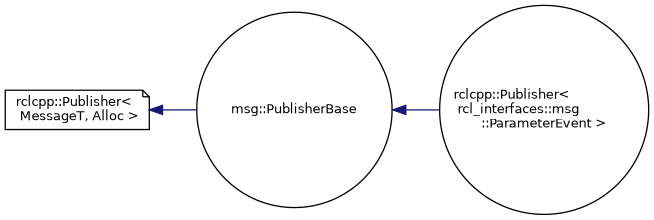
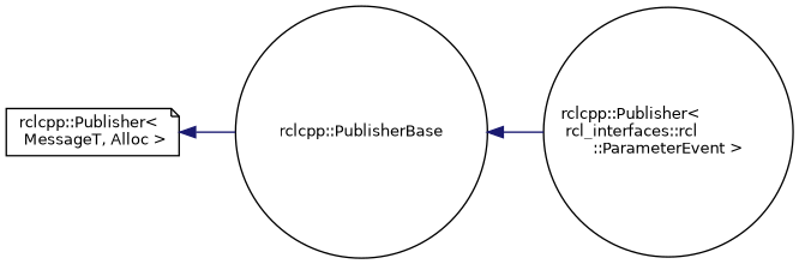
  digraph {
    rankdir=LR
    node [color=black fillcolor=white fontname=Helvetica fontsize=10 shape=circle style=filled]
    edge [color=midnightblue dir=back fontname=Helvetica fontsize=10 labelfontname=Helvetica labelfontsize=10 style=solid]
-   n1 [height=0.2 label="msg::PublisherBase" width=0.4]
-   n2 [height=0.2 label="rclcpp::Publisher\<\l rcl_interfaces::msg\l::ParameterEvent \>" width=0.4]
+   n1 [height=0.2 label="rclcpp::PublisherBase" width=0.4]
+   n2 [height=0.2 label="rclcpp::Publisher\<\l rcl_interfaces::rcl\l::ParameterEvent \>" width=0.4]
    n3 [height=0.2 label="rclcpp::Publisher\<\l MessageT, Alloc \>" shape=note width=0.4]
    n1 -> n2
    n3 -> n1
  }
